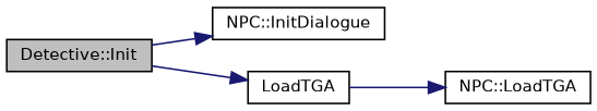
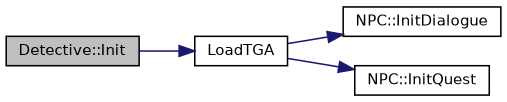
  digraph {
    rankdir=LR
    node [color=black fontname=Helvetica fontsize=10 shape=record]
    edge [color=midnightblue fontname=Helvetica fontsize=10 labelfontname=Helvetica labelfontsize=10 style=solid]
    n1 [fillcolor=grey75 fontcolor=black height=0.2 label="Detective::Init" style=filled width=0.4]
    n2 [height=0.2 label="NPC::InitDialogue" width=0.4]
    n3 [height=0.2 label=LoadTGA width=0.4]
-   n4 [height=0.2 label="NPC::LoadTGA" width=0.4]
-   n1 -> n2
+   n4 [height=0.2 label="NPC::InitQuest" width=0.4]
+   n3 -> n2
    n1 -> n3
    n3 -> n4
  }
